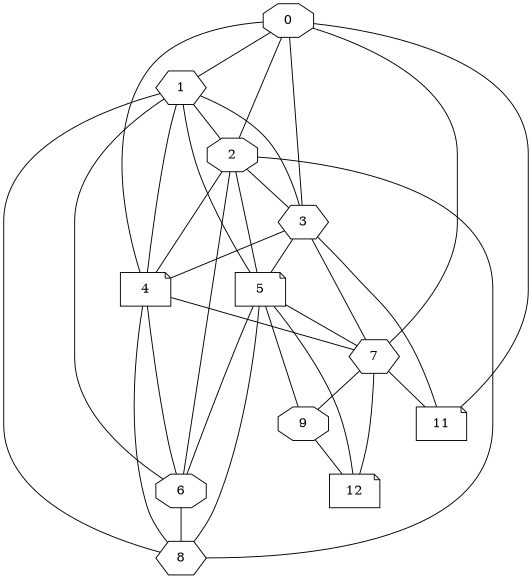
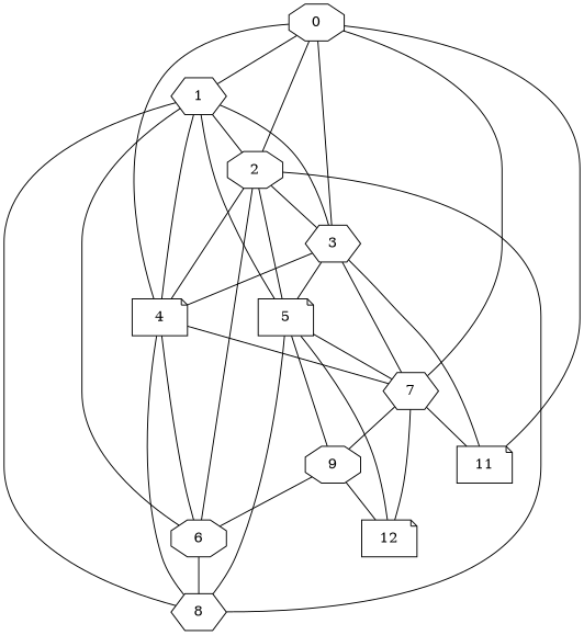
  graph {
    node [shape=hexagon]
    1
    0 [shape=octagon]
    2 [shape=octagon]
    11 [shape=note]
    3
    4 [shape=note]
    7
    5 [shape=note]
    8
    6 [shape=octagon]
    9 [shape=octagon]
    12 [shape=note]
    1 -- 2
    1 -- 3
    1 -- 4
    1 -- 5
    1 -- 8
    1 -- 6
    0 -- 1
    0 -- 2
    0 -- 11
    0 -- 3
    0 -- 4
    0 -- 7
    2 -- 3
    2 -- 4
    2 -- 5
    2 -- 8
    2 -- 6
    3 -- 11
    3 -- 4
    3 -- 7
    3 -- 5
    4 -- 7
    4 -- 8
    4 -- 6
    7 -- 11
    7 -- 9
    7 -- 12
    5 -- 7
    5 -- 8
-   5 -- 6
+   9 -- 6
    5 -- 9
    5 -- 12
    6 -- 8
    9 -- 12
  }
